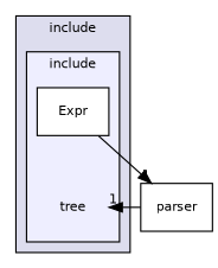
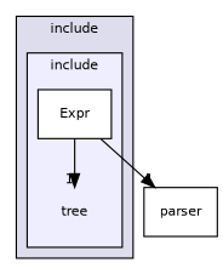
  digraph {
    compound=true
    node [fontname=Helvetica fontsize=10 shape=box]
    edge [headlabel=1 labeldistance=1.5 labelfontname=Helvetica labelfontsize=10]
    n1 [label=tree shape=plaintext]
    n2 [color=black fillcolor=white label=Expr style=filled]
    n3 [label=parser]
    subgraph cluster_1 {
      bgcolor="#ddddee"
      fontname=Helvetica
      fontsize=10
      label=include
      pencolor=black
      subgraph cluster_2 {
        bgcolor="#eeeeff"
        fontname=Helvetica
        fontsize=10
        label=include
        pencolor=black
        n1
        n2
      }
    }
    n2 -> n3
-   n3 -> n1
+   n2 -> n1
  }
